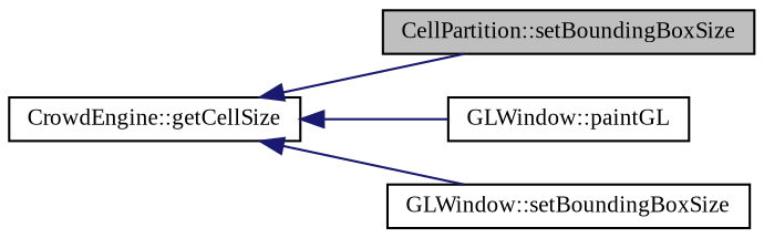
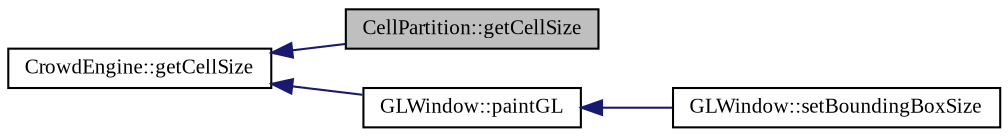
  digraph {
    fontname="Liberation Serif"
    rankdir=LR
    node [color=black fillcolor=white fontname="Liberation Serif" fontsize=10 shape=record style=filled]
    edge [color=midnightblue dir=back fontname="Liberation Serif" fontsize=10 labelfontname=FreeSans labelfontsize=10 style=solid]
-   n1 [fillcolor=grey75 fontcolor=black height=0.2 label="CellPartition::setBoundingBoxSize" width=0.4]
+   n1 [fillcolor=grey75 fontcolor=black height=0.2 label="CellPartition::getCellSize" width=0.4]
    n2 [height=0.2 label="CrowdEngine::getCellSize" width=0.4]
    n3 [height=0.2 label="GLWindow::paintGL" width=0.4]
    n4 [height=0.2 label="GLWindow::setBoundingBoxSize" width=0.4]
    n2 -> n1
    n2 -> n3
-   n2 -> n4
+   n3 -> n4
  }
